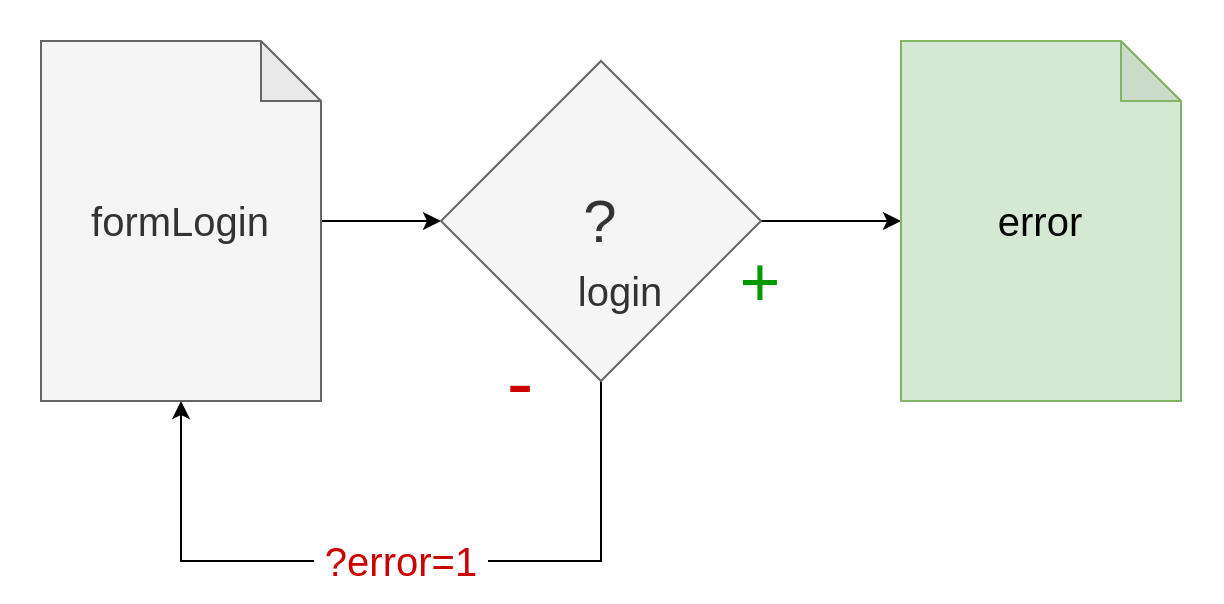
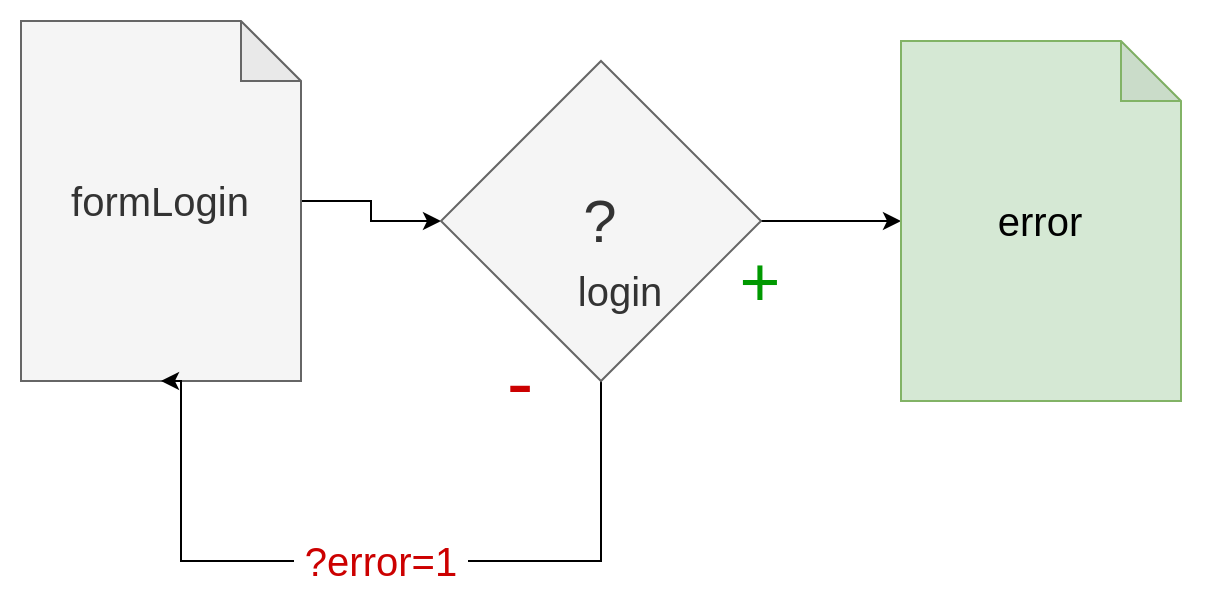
  <mxCell id="0" />
  <mxCell id="1" parent="0" />
  <mxCell id="2" value="" style="edgeStyle=orthogonalEdgeStyle;rounded=0;orthogonalLoop=1;jettySize=auto;html=1;fontSize=20;fontColor=#333333;" edge="1" parent="1" source="3" target="6"><mxGeometry relative="1" as="geometry"><mxPoint x="210" y="110" as="targetPoint" /></mxGeometry></mxCell>
- <mxCell id="3" value="&lt;font style=&quot;font-size: 20px;&quot;&gt;formLogin&lt;/font&gt;" style="shape=note;whiteSpace=wrap;html=1;backgroundOutline=1;darkOpacity=0.05;fillColor=#f5f5f5;strokeColor=#666666;fontColor=#333333;fontSize=20;" vertex="1" parent="1"><mxGeometry x="20" y="20" width="140" height="180" as="geometry" /></mxCell>
+ <mxCell id="3" value="&lt;font style=&quot;font-size: 20px;&quot;&gt;formLogin&lt;/font&gt;" style="shape=note;whiteSpace=wrap;html=1;backgroundOutline=1;darkOpacity=0.05;fillColor=#f5f5f5;strokeColor=#666666;fontColor=#333333;fontSize=20;" vertex="1" parent="1"><mxGeometry x="10" y="10" width="140" height="180" as="geometry" /></mxCell>
  <mxCell id="4" value="" style="edgeStyle=orthogonalEdgeStyle;rounded=0;orthogonalLoop=1;jettySize=auto;html=1;fontSize=20;fontColor=#333333;entryX=0;entryY=0.5;entryDx=0;entryDy=0;entryPerimeter=0;" edge="1" parent="1" source="6" target="7"><mxGeometry relative="1" as="geometry"><mxPoint x="430" y="110" as="targetPoint" /></mxGeometry></mxCell>
  <mxCell id="5" value="&amp;nbsp;&lt;font color=&quot;#cc0000&quot;&gt;?error=1&lt;/font&gt;&amp;nbsp;" style="edgeStyle=orthogonalEdgeStyle;rounded=0;orthogonalLoop=1;jettySize=auto;html=1;fontSize=20;fontColor=#333333;entryX=0.5;entryY=1;entryDx=0;entryDy=0;entryPerimeter=0;" edge="1" parent="1" source="6" target="3"><mxGeometry relative="1" as="geometry"><mxPoint x="90" y="360" as="targetPoint" /><Array as="points"><mxPoint x="300" y="280" /><mxPoint x="90" y="280" /></Array></mxGeometry></mxCell>
  <mxCell id="6" value="&lt;font style=&quot;font-size: 30px&quot;&gt;?&lt;/font&gt;" style="rhombus;whiteSpace=wrap;html=1;strokeColor=#666666;fillColor=#f5f5f5;fontSize=20;fontColor=#333333;" vertex="1" parent="1"><mxGeometry x="220" y="30" width="160" height="160" as="geometry" /></mxCell>
  <mxCell id="7" value="&lt;font style=&quot;font-size: 20px&quot;&gt;error&lt;/font&gt;" style="shape=note;whiteSpace=wrap;html=1;backgroundOutline=1;darkOpacity=0.05;fillColor=#d5e8d4;strokeColor=#82b366;fontSize=20;" vertex="1" parent="1"><mxGeometry x="450" y="20" width="140" height="180" as="geometry" /></mxCell>
  <mxCell id="8" value="&lt;font style=&quot;font-size: 35px&quot; color=&quot;#009900&quot;&gt;+&lt;/font&gt;" style="text;html=1;strokeColor=none;fillColor=none;align=center;verticalAlign=middle;whiteSpace=wrap;rounded=0;fontSize=20;fontColor=#333333;" vertex="1" parent="1"><mxGeometry x="360" y="130" width="40" height="20" as="geometry" /></mxCell>
  <mxCell id="9" value="&lt;font style=&quot;font-size: 40px&quot; color=&quot;#cc0000&quot;&gt;-&lt;/font&gt;" style="text;html=1;strokeColor=none;fillColor=none;align=center;verticalAlign=middle;whiteSpace=wrap;rounded=0;fontSize=20;fontColor=#333333;" vertex="1" parent="1"><mxGeometry x="240" y="180" width="40" height="20" as="geometry" /></mxCell>
  <mxCell id="10" value="login" style="text;html=1;strokeColor=none;fillColor=none;align=center;verticalAlign=middle;whiteSpace=wrap;rounded=0;fontSize=20;fontColor=#333333;" vertex="1" parent="1"><mxGeometry x="290" y="135" width="40" height="20" as="geometry" /></mxCell>
